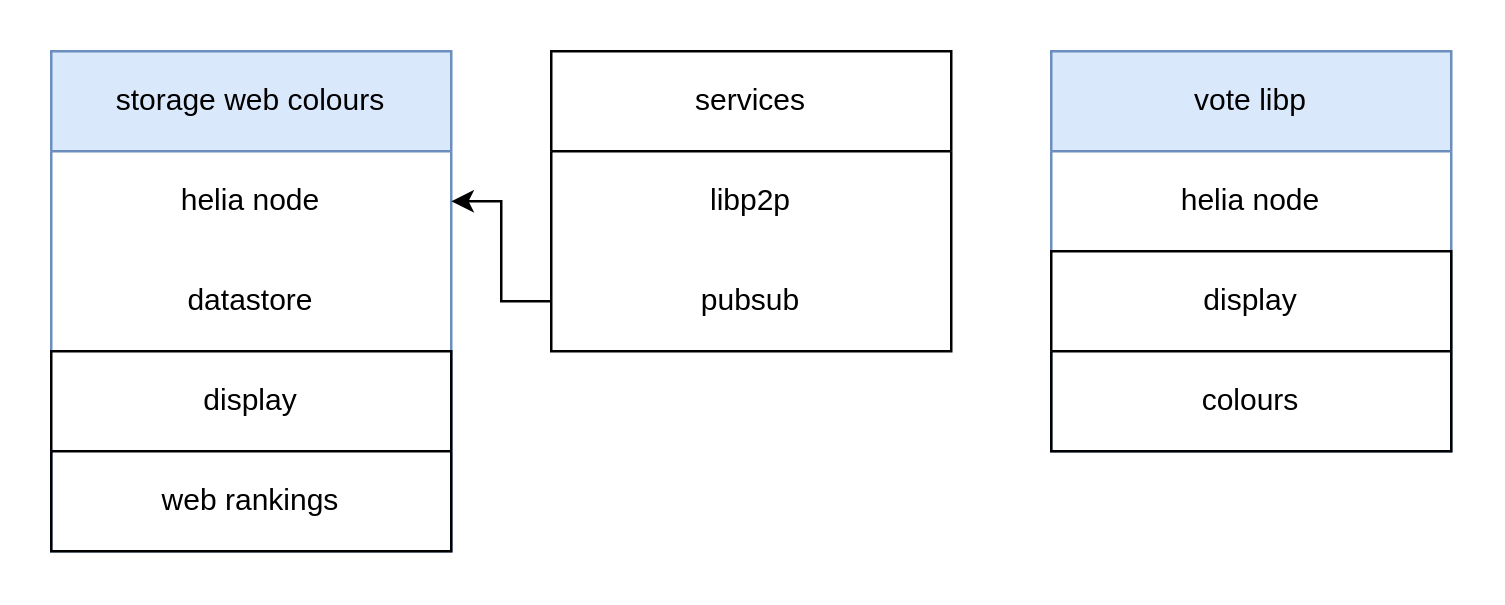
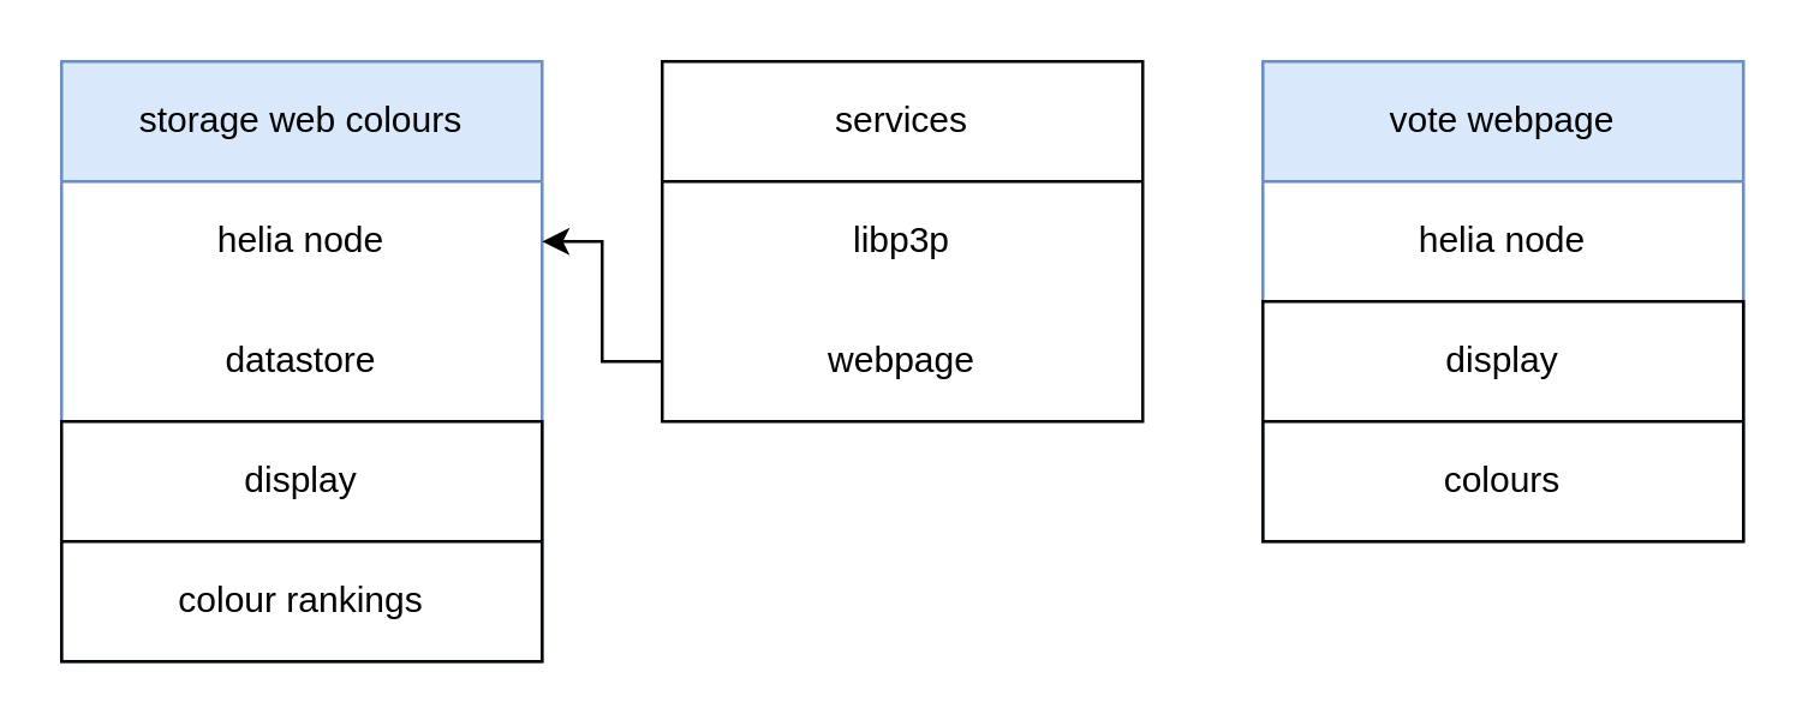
  <mxCell id="0" />
  <mxCell id="1" parent="0" />
  <mxCell id="2" value="storage web colours" style="swimlane;fontStyle=0;childLayout=stackLayout;horizontal=1;startSize=40;horizontalStack=0;resizeParent=1;resizeParentMax=0;resizeLast=0;collapsible=1;marginBottom=0;whiteSpace=wrap;html=1;rounded=0;fillColor=#dae8fc;strokeColor=#6c8ebf;" vertex="1" parent="1"><mxGeometry x="20" y="20" width="160" height="200" as="geometry"><mxRectangle x="240" y="240" width="160" height="40" as="alternateBounds" /></mxGeometry></mxCell>
  <mxCell id="3" value="helia node" style="text;html=1;strokeColor=none;fillColor=none;align=center;verticalAlign=middle;whiteSpace=wrap;rounded=0;" vertex="1" parent="2"><mxGeometry y="40" width="160" height="40" as="geometry" /></mxCell>
  <mxCell id="4" value="datastore" style="text;html=1;strokeColor=none;fillColor=none;align=center;verticalAlign=middle;whiteSpace=wrap;rounded=0;" vertex="1" parent="2"><mxGeometry y="80" width="160" height="40" as="geometry" /></mxCell>
  <mxCell id="5" value="display" style="swimlane;fontStyle=0;childLayout=stackLayout;horizontal=1;startSize=40;horizontalStack=0;resizeParent=1;resizeParentMax=0;resizeLast=0;collapsible=1;marginBottom=0;whiteSpace=wrap;html=1;rounded=0;" vertex="1" parent="2"><mxGeometry y="120" width="160" height="80" as="geometry"><mxRectangle x="280" y="320" width="160" height="40" as="alternateBounds" /></mxGeometry></mxCell>
- <mxCell id="6" value="web rankings" style="text;html=1;strokeColor=none;fillColor=none;align=center;verticalAlign=middle;whiteSpace=wrap;rounded=0;" vertex="1" parent="5"><mxGeometry y="40" width="160" height="40" as="geometry" /></mxCell>
- <mxCell id="7" value="vote libp" style="swimlane;fontStyle=0;childLayout=stackLayout;horizontal=1;startSize=40;horizontalStack=0;resizeParent=1;resizeParentMax=0;resizeLast=0;collapsible=1;marginBottom=0;whiteSpace=wrap;html=1;rounded=0;fillColor=#dae8fc;strokeColor=#6c8ebf;" vertex="1" parent="1"><mxGeometry x="420" y="20" width="160" height="160" as="geometry"><mxRectangle x="280" y="320" width="160" height="40" as="alternateBounds" /></mxGeometry></mxCell>
+ <mxCell id="6" value="colour rankings" style="text;html=1;strokeColor=none;fillColor=none;align=center;verticalAlign=middle;whiteSpace=wrap;rounded=0;" vertex="1" parent="5"><mxGeometry y="40" width="160" height="40" as="geometry" /></mxCell>
+ <mxCell id="7" value="vote webpage" style="swimlane;fontStyle=0;childLayout=stackLayout;horizontal=1;startSize=40;horizontalStack=0;resizeParent=1;resizeParentMax=0;resizeLast=0;collapsible=1;marginBottom=0;whiteSpace=wrap;html=1;rounded=0;fillColor=#dae8fc;strokeColor=#6c8ebf;" vertex="1" parent="1"><mxGeometry x="420" y="20" width="160" height="160" as="geometry"><mxRectangle x="280" y="320" width="160" height="40" as="alternateBounds" /></mxGeometry></mxCell>
  <mxCell id="8" value="helia node" style="text;html=1;strokeColor=none;fillColor=none;align=center;verticalAlign=middle;whiteSpace=wrap;rounded=0;" vertex="1" parent="7"><mxGeometry y="40" width="160" height="40" as="geometry" /></mxCell>
  <mxCell id="9" value="display" style="swimlane;fontStyle=0;childLayout=stackLayout;horizontal=1;startSize=40;horizontalStack=0;resizeParent=1;resizeParentMax=0;resizeLast=0;collapsible=1;marginBottom=0;whiteSpace=wrap;html=1;rounded=0;" vertex="1" parent="7"><mxGeometry y="80" width="160" height="80" as="geometry"><mxRectangle x="280" y="320" width="160" height="40" as="alternateBounds" /></mxGeometry></mxCell>
  <mxCell id="10" value="colours" style="text;html=1;strokeColor=none;fillColor=none;align=center;verticalAlign=middle;whiteSpace=wrap;rounded=0;" vertex="1" parent="9"><mxGeometry y="40" width="160" height="40" as="geometry" /></mxCell>
  <mxCell id="11" value="services" style="swimlane;fontStyle=0;childLayout=stackLayout;horizontal=1;startSize=40;horizontalStack=0;resizeParent=1;resizeParentMax=0;resizeLast=0;collapsible=1;marginBottom=0;whiteSpace=wrap;html=1;rounded=0;" vertex="1" parent="1"><mxGeometry x="220" y="20" width="160" height="120" as="geometry"><mxRectangle x="280" y="320" width="160" height="40" as="alternateBounds" /></mxGeometry></mxCell>
- <mxCell id="12" value="libp2p" style="text;html=1;strokeColor=none;fillColor=none;align=center;verticalAlign=middle;whiteSpace=wrap;rounded=0;" vertex="1" parent="11"><mxGeometry y="40" width="160" height="40" as="geometry" /></mxCell>
- <mxCell id="13" value="pubsub" style="text;html=1;strokeColor=none;fillColor=none;align=center;verticalAlign=middle;whiteSpace=wrap;rounded=0;" vertex="1" parent="11"><mxGeometry y="80" width="160" height="40" as="geometry" /></mxCell>
+ <mxCell id="12" value="libp3p" style="text;html=1;strokeColor=none;fillColor=none;align=center;verticalAlign=middle;whiteSpace=wrap;rounded=0;" vertex="1" parent="11"><mxGeometry y="40" width="160" height="40" as="geometry" /></mxCell>
+ <mxCell id="13" value="webpage" style="text;html=1;strokeColor=none;fillColor=none;align=center;verticalAlign=middle;whiteSpace=wrap;rounded=0;" vertex="1" parent="11"><mxGeometry y="80" width="160" height="40" as="geometry" /></mxCell>
  <mxCell id="14" style="edgeStyle=orthogonalEdgeStyle;rounded=0;orthogonalLoop=1;jettySize=auto;html=1;entryX=1;entryY=0.5;entryDx=0;entryDy=0;" edge="1" parent="1" source="13" target="3"><mxGeometry relative="1" as="geometry" /></mxCell>
